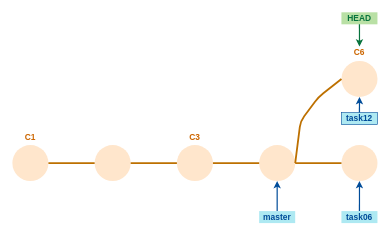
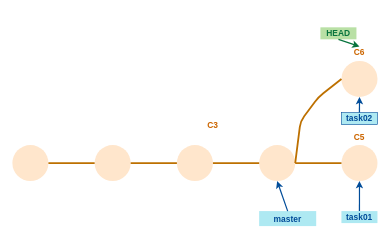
  <mxCell id="0" />
  <mxCell id="1" parent="0" />
  <mxCell id="2" value="" style="ellipse;whiteSpace=wrap;html=1;aspect=fixed;fillColor=#FFE6CC;strokeColor=none;" parent="1" vertex="1"><mxGeometry x="20.059" y="241" width="60" height="60" as="geometry" /></mxCell>
  <mxCell id="3" value="" style="ellipse;whiteSpace=wrap;html=1;aspect=fixed;fillColor=#FFE6CC;strokeColor=none;" parent="1" vertex="1"><mxGeometry x="157.059" y="241" width="60" height="60" as="geometry" /></mxCell>
  <mxCell id="4" value="" style="endArrow=none;html=1;entryX=1;entryY=0.5;entryDx=0;entryDy=0;exitX=0;exitY=0.5;exitDx=0;exitDy=0;endFill=0;fillColor=#f0a30a;strokeColor=#BD7000;strokeWidth=3;" parent="1" source="3" target="2" edge="1"><mxGeometry width="50" height="50" relative="1" as="geometry"><mxPoint x="20.059" y="391" as="sourcePoint" /><mxPoint x="70.059" y="341" as="targetPoint" /></mxGeometry></mxCell>
- <mxCell id="5" value="C1" style="text;html=1;strokeColor=none;fillColor=none;align=center;verticalAlign=middle;whiteSpace=wrap;rounded=0;fontStyle=1;fontSize=14;fontColor=#CC6600;" parent="1" vertex="1"><mxGeometry x="30.059" y="218" width="40" height="20" as="geometry" /></mxCell>
  <mxCell id="6" value="" style="ellipse;whiteSpace=wrap;html=1;aspect=fixed;fillColor=#FFE6CC;strokeColor=none;" parent="1" vertex="1"><mxGeometry x="294.059" y="241" width="60" height="60" as="geometry" /></mxCell>
  <mxCell id="7" value="" style="endArrow=none;html=1;entryX=1;entryY=0.5;entryDx=0;entryDy=0;exitX=0;exitY=0.5;exitDx=0;exitDy=0;endFill=0;fillColor=#f0a30a;strokeColor=#BD7000;strokeWidth=3;" parent="1" source="6" edge="1"><mxGeometry width="50" height="50" relative="1" as="geometry"><mxPoint x="157.059" y="391" as="sourcePoint" /><mxPoint x="217.059" y="271" as="targetPoint" /></mxGeometry></mxCell>
- <mxCell id="8" value="C3" style="text;html=1;strokeColor=none;fillColor=none;align=center;verticalAlign=middle;whiteSpace=wrap;rounded=0;fontStyle=1;fontSize=14;fontColor=#CC6600;" parent="1" vertex="1"><mxGeometry x="304.059" y="218" width="40" height="20" as="geometry" /></mxCell>
+ <mxCell id="8" value="C3" style="text;html=1;strokeColor=none;fillColor=none;align=center;verticalAlign=middle;whiteSpace=wrap;rounded=0;fontStyle=1;fontSize=14;fontColor=#CC6600;" parent="1" vertex="1"><mxGeometry x="334.059" y="198" width="40" height="20" as="geometry" /></mxCell>
  <mxCell id="9" value="" style="ellipse;whiteSpace=wrap;html=1;aspect=fixed;fillColor=#FFE6CC;strokeColor=none;" parent="1" vertex="1"><mxGeometry x="431.059" y="241" width="60" height="60" as="geometry" /></mxCell>
  <mxCell id="10" value="" style="endArrow=none;html=1;entryX=1;entryY=0.5;entryDx=0;entryDy=0;exitX=0;exitY=0.5;exitDx=0;exitDy=0;endFill=0;fillColor=#f0a30a;strokeColor=#BD7000;strokeWidth=3;" parent="1" source="9" edge="1"><mxGeometry width="50" height="50" relative="1" as="geometry"><mxPoint x="294.059" y="391" as="sourcePoint" /><mxPoint x="354.059" y="271" as="targetPoint" /></mxGeometry></mxCell>
- <mxCell id="11" value="HEAD" style="text;html=1;strokeColor=none;fillColor=#B9E0A5;align=center;verticalAlign=middle;whiteSpace=wrap;rounded=0;fontStyle=1;fontSize=14;fontColor=#07733D;" parent="1" vertex="1"><mxGeometry x="568" y="20" width="60" height="20" as="geometry" /></mxCell>
+ <mxCell id="11" value="HEAD" style="text;html=1;strokeColor=none;fillColor=#B9E0A5;align=center;verticalAlign=middle;whiteSpace=wrap;rounded=0;fontStyle=1;fontSize=14;fontColor=#07733D;" parent="1" vertex="1"><mxGeometry x="533" y="45" width="60" height="20" as="geometry" /></mxCell>
  <mxCell id="12" value="" style="endArrow=classic;html=1;strokeColor=#07733D;fillColor=#FFB366;fontColor=#07733D;exitX=0.5;exitY=1;exitDx=0;exitDy=0;entryX=0.5;entryY=0;entryDx=0;entryDy=0;strokeWidth=2;" parent="1" source="11" edge="1"><mxGeometry width="50" height="50" relative="1" as="geometry"><mxPoint x="431" y="230" as="sourcePoint" /><mxPoint x="598.059" y="77" as="targetPoint" /></mxGeometry></mxCell>
- <mxCell id="13" value="master" style="text;html=1;strokeColor=none;fillColor=#AEE9F2;align=center;verticalAlign=middle;whiteSpace=wrap;rounded=0;fontStyle=1;fontSize=14;fontColor=#004C99;" vertex="1" parent="1"><mxGeometry x="431" y="351" width="60" height="20" as="geometry" /></mxCell>
+ <mxCell id="13" value="master" style="text;html=1;strokeColor=none;fillColor=#AEE9F2;align=center;verticalAlign=middle;whiteSpace=wrap;rounded=0;fontStyle=1;fontSize=14;fontColor=#004C99;" vertex="1" parent="1"><mxGeometry x="431" y="351" width="95" height="25" as="geometry" /></mxCell>
  <mxCell id="14" value="" style="endArrow=classic;html=1;strokeColor=#004C99;fillColor=#FFB366;fontColor=#07733D;exitX=0.5;exitY=0;exitDx=0;exitDy=0;entryX=0.5;entryY=1;entryDx=0;entryDy=0;strokeWidth=2;" edge="1" parent="1" source="13"><mxGeometry width="50" height="50" relative="1" as="geometry"><mxPoint x="471" y="191" as="sourcePoint" /><mxPoint x="461" y="301" as="targetPoint" /></mxGeometry></mxCell>
- <mxCell id="15" value="task06" style="text;html=1;strokeColor=none;fillColor=#AEE9F2;align=center;verticalAlign=middle;whiteSpace=wrap;rounded=0;fontStyle=1;fontSize=14;fontColor=#004C99;labelBorderColor=none;" vertex="1" parent="1"><mxGeometry x="568" y="351" width="60" height="20" as="geometry" /></mxCell>
+ <mxCell id="15" value="task01" style="text;html=1;strokeColor=none;fillColor=#AEE9F2;align=center;verticalAlign=middle;whiteSpace=wrap;rounded=0;fontStyle=1;fontSize=14;fontColor=#004C99;labelBorderColor=none;" vertex="1" parent="1"><mxGeometry x="568" y="351" width="60" height="20" as="geometry" /></mxCell>
  <mxCell id="16" value="" style="ellipse;whiteSpace=wrap;html=1;aspect=fixed;fillColor=#FFE6CC;strokeColor=none;" vertex="1" parent="1"><mxGeometry x="568.059" y="241" width="60" height="60" as="geometry" /></mxCell>
  <mxCell id="17" value="" style="endArrow=none;html=1;entryX=1;entryY=0.5;entryDx=0;entryDy=0;exitX=0;exitY=0.5;exitDx=0;exitDy=0;endFill=0;fillColor=#f0a30a;strokeColor=#BD7000;strokeWidth=3;" edge="1" parent="1" source="16"><mxGeometry width="50" height="50" relative="1" as="geometry"><mxPoint x="431.059" y="391" as="sourcePoint" /><mxPoint x="491.059" y="271" as="targetPoint" /></mxGeometry></mxCell>
+ <mxCell id="18" value="C5" style="text;html=1;strokeColor=none;fillColor=none;align=center;verticalAlign=middle;whiteSpace=wrap;rounded=0;fontStyle=1;fontSize=14;fontColor=#CC6600;" vertex="1" parent="1"><mxGeometry x="578.059" y="218" width="40" height="20" as="geometry" /></mxCell>
  <mxCell id="19" value="" style="endArrow=classic;html=1;strokeColor=#004C99;fillColor=#FFB366;fontColor=#07733D;exitX=0.5;exitY=0;exitDx=0;exitDy=0;entryX=0.5;entryY=1;entryDx=0;entryDy=0;strokeWidth=2;" edge="1" parent="1" source="15" target="16"><mxGeometry width="50" height="50" relative="1" as="geometry"><mxPoint x="471" y="361" as="sourcePoint" /><mxPoint x="471" y="311" as="targetPoint" /></mxGeometry></mxCell>
- <mxCell id="20" value="task12" style="text;html=1;strokeColor=#004C99;fillColor=#AEE9F2;align=center;verticalAlign=middle;whiteSpace=wrap;rounded=0;fontStyle=1;fontSize=14;fontColor=#004C99;labelBorderColor=none;" vertex="1" parent="1"><mxGeometry x="568" y="187" width="60" height="20" as="geometry" /></mxCell>
+ <mxCell id="20" value="task02" style="text;html=1;strokeColor=#004C99;fillColor=#AEE9F2;align=center;verticalAlign=middle;whiteSpace=wrap;rounded=0;fontStyle=1;fontSize=14;fontColor=#004C99;labelBorderColor=none;" vertex="1" parent="1"><mxGeometry x="568" y="187" width="60" height="20" as="geometry" /></mxCell>
  <mxCell id="21" value="" style="ellipse;whiteSpace=wrap;html=1;aspect=fixed;fillColor=#FFE6CC;strokeColor=none;" vertex="1" parent="1"><mxGeometry x="568.059" y="101" width="60" height="60" as="geometry" /></mxCell>
  <mxCell id="22" value="C6" style="text;html=1;strokeColor=none;fillColor=none;align=center;verticalAlign=middle;whiteSpace=wrap;rounded=0;fontStyle=1;fontSize=14;fontColor=#CC6600;" vertex="1" parent="1"><mxGeometry x="578.059" y="77" width="40" height="20" as="geometry" /></mxCell>
  <mxCell id="23" value="" style="endArrow=classic;html=1;strokeColor=#004C99;fillColor=#FFB366;fontColor=#07733D;exitX=0.5;exitY=0;exitDx=0;exitDy=0;strokeWidth=2;" edge="1" parent="1" source="20" target="21"><mxGeometry width="50" height="50" relative="1" as="geometry"><mxPoint x="471" y="361" as="sourcePoint" /><mxPoint x="471" y="311" as="targetPoint" /></mxGeometry></mxCell>
  <mxCell id="24" value="" style="endArrow=none;html=1;entryX=1;entryY=0.5;entryDx=0;entryDy=0;exitX=0;exitY=0.5;exitDx=0;exitDy=0;endFill=0;fillColor=#f0a30a;strokeColor=#BD7000;strokeWidth=3;" edge="1" parent="1" source="21" target="9"><mxGeometry width="50" height="50" relative="1" as="geometry"><mxPoint x="578.059" y="281" as="sourcePoint" /><mxPoint x="501.059" y="281" as="targetPoint" /><Array as="points"><mxPoint x="530" y="161" /><mxPoint x="500" y="201" /></Array></mxGeometry></mxCell>
